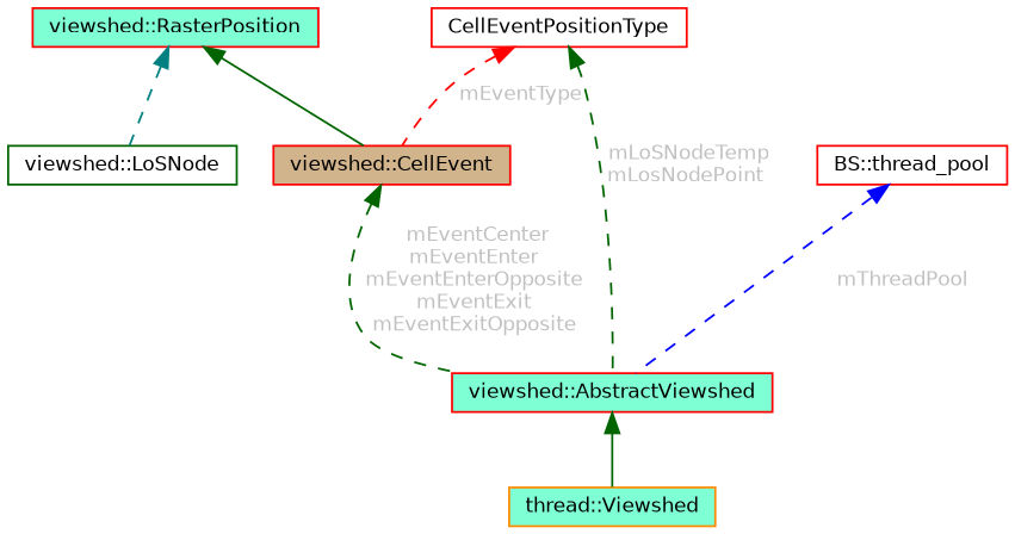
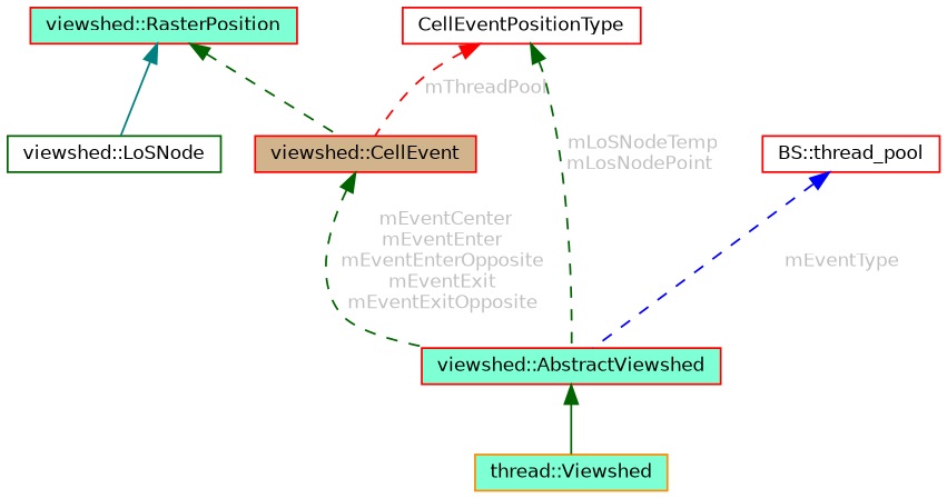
  digraph {
    node [color=red fillcolor=aquamarine fontname=Helvetica fontsize=10 shape=box style=filled]
    edge [color=darkgreen dir=back fontname=Helvetica fontsize=10 labelfontname=Helvetica labelfontsize=10 style=dashed fontcolor=grey]
    n1 [color=darkorange fontcolor=black height=0.2 label="thread::Viewshed" width=0.4]
    n2 [height=0.2 label="viewshed::AbstractViewshed" width=0.4]
    n3 [color=darkgreen fillcolor=white height=0.2 label="viewshed::LoSNode" width=0.4]
    n4 [height=0.2 label="viewshed::RasterPosition" width=0.4]
    n5 [fillcolor=tan height=0.2 label="viewshed::CellEvent" width=0.4]
    n6 [fillcolor=white height=0.2 label="BS::thread_pool" width=0.4]
    n7 [fillcolor=white height=0.2 label=CellEventPositionType width=0.4]
    n2 -> n1 [style=solid fontcolor=""]
-   n4 -> n3 [color=teal fontcolor=""]
-   n4 -> n5 [style=solid fontcolor=""]
+   n4 -> n3 [color=teal style=solid fontcolor=""]
+   n4 -> n5 [fontcolor=""]
    n5 -> n2 [label=" mEventCenter\nmEventEnter\nmEventEnterOpposite\nmEventExit\nmEventExitOpposite"]
-   n6 -> n2 [color=blue label=" mThreadPool"]
+   n6 -> n2 [color=blue label=" mEventType"]
    n7 -> n2 [label=" mLoSNodeTemp\nmLosNodePoint"]
-   n7 -> n5 [color=red label=" mEventType"]
+   n7 -> n5 [color=red label=" mThreadPool"]
  }
